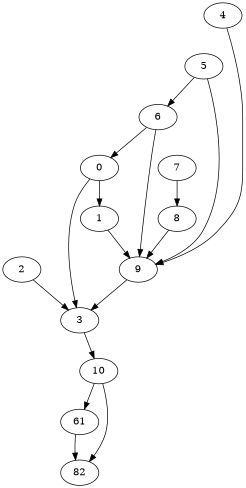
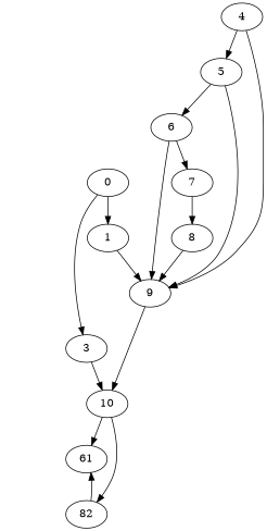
  digraph {
    0
    1
    3
    9
    10
-   2
    4
    5
    n9 [label=61]
    n10 [label=82]
    6
    7
    8
    0 -> 1
    0 -> 3
    1 -> 9
    3 -> 10
-   9 -> 3
+   9 -> 10
    10 -> n9
    10 -> n10
-   2 -> 3
    4 -> 9
+   4 -> 5
    5 -> 9
    5 -> 6
-   n9 -> n10
+   n10 -> n9
    6 -> 9
-   6 -> 0
+   6 -> 7
    7 -> 8
    8 -> 9
  }
